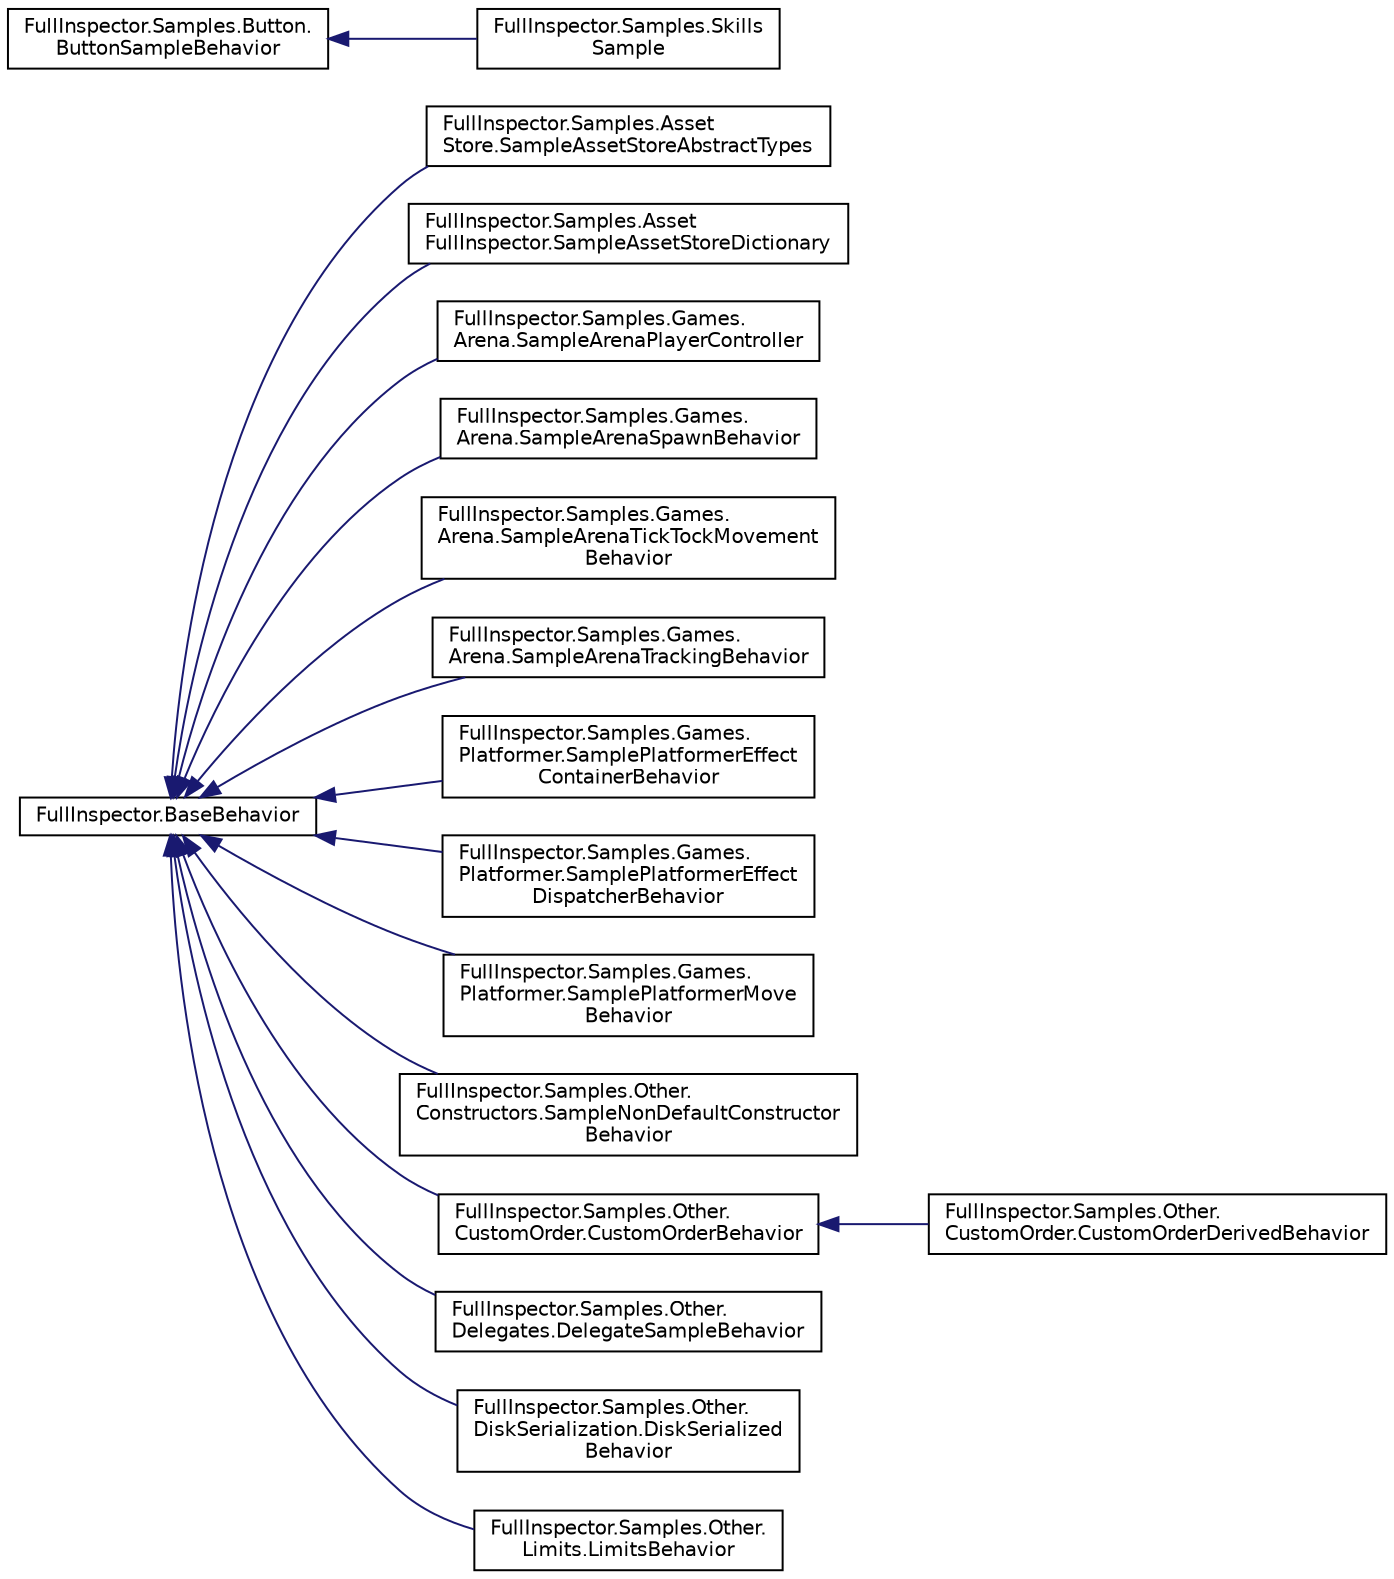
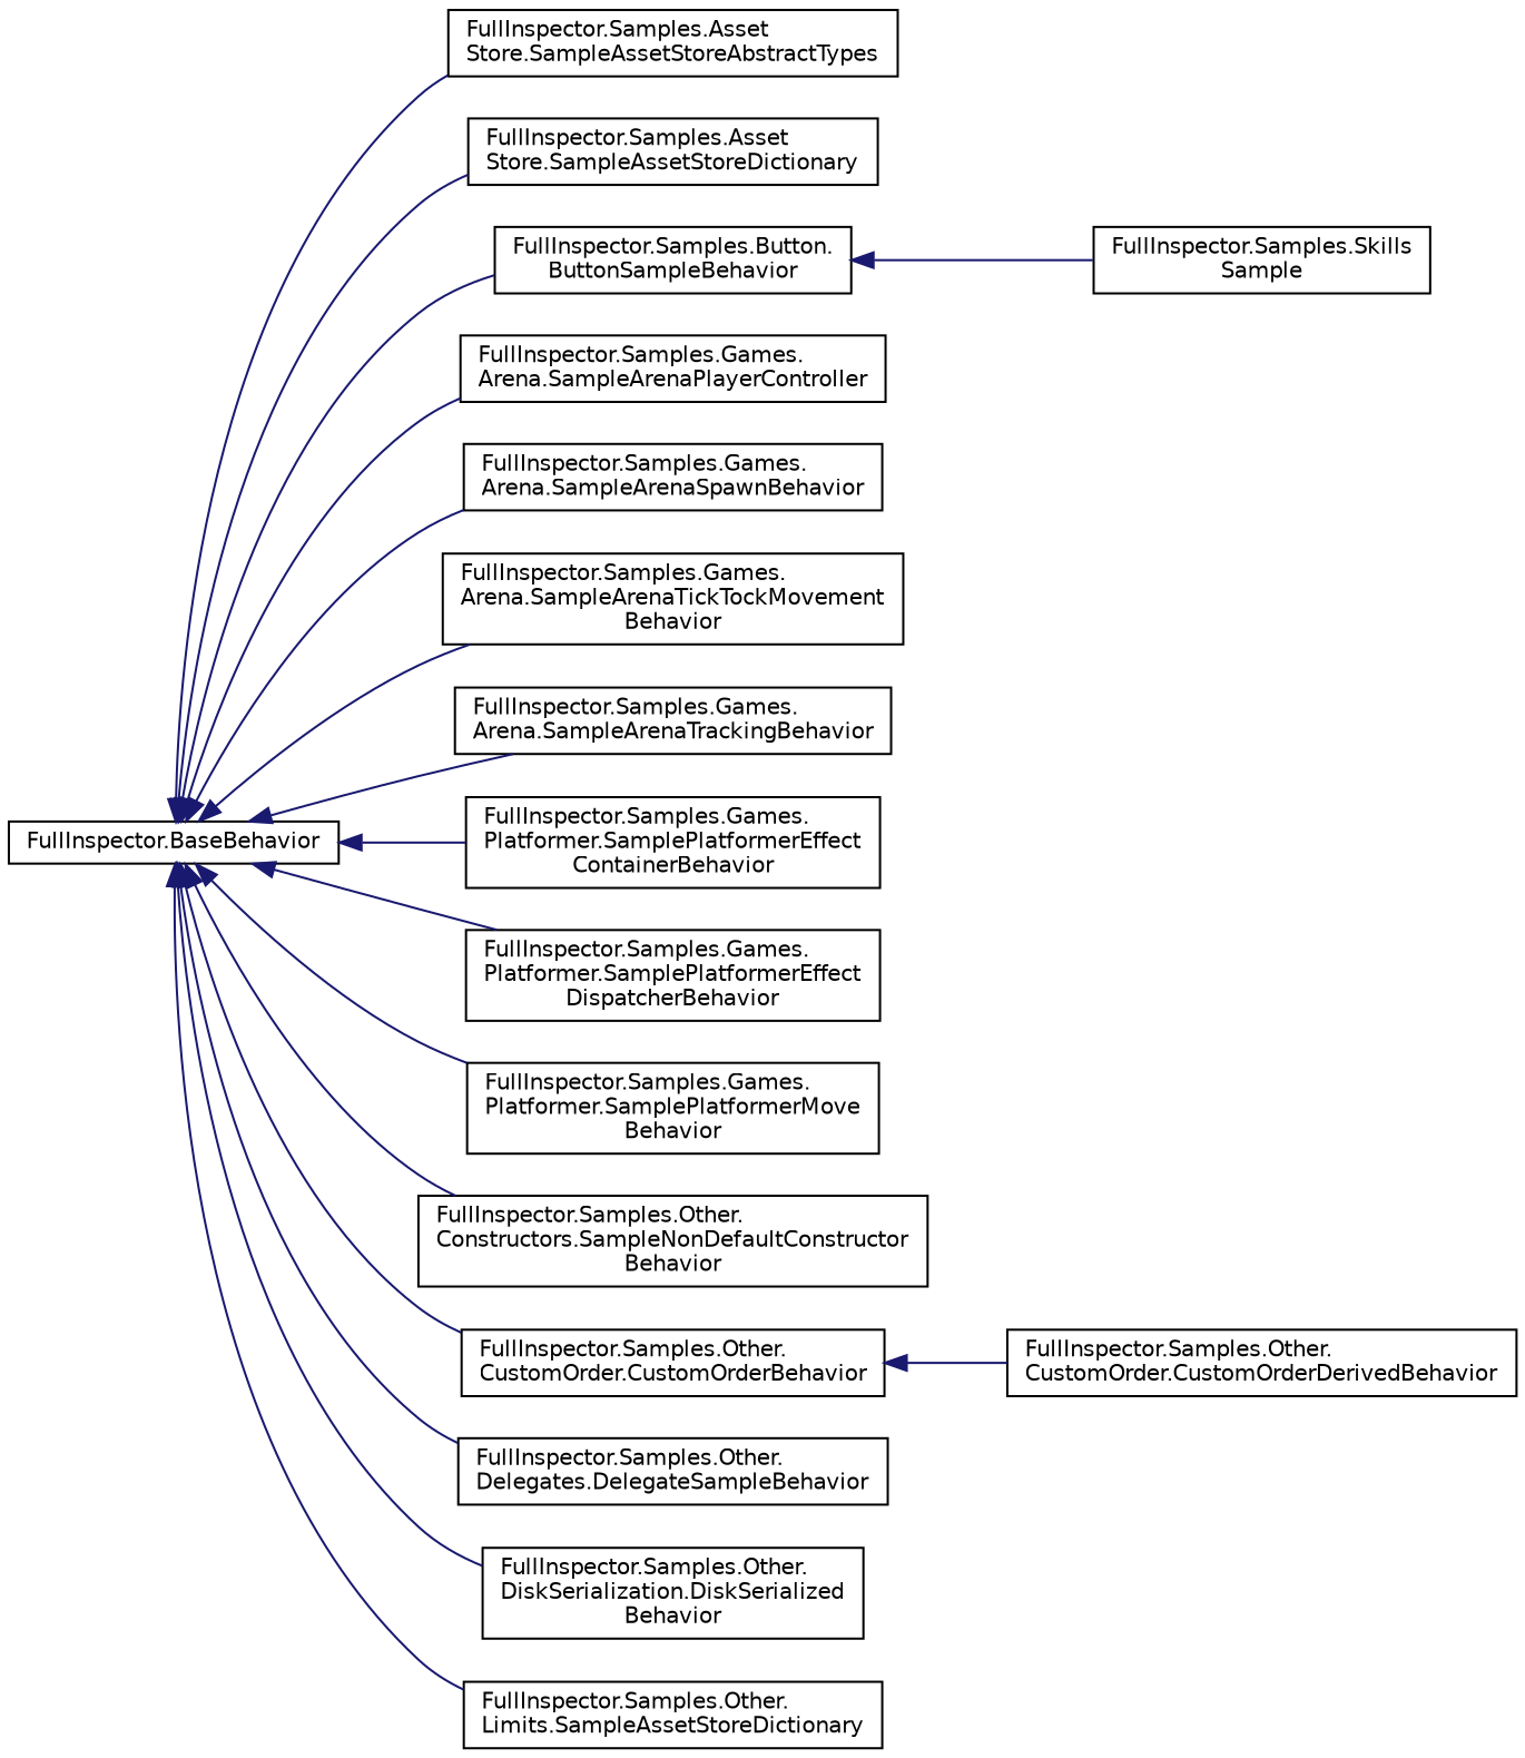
  digraph {
    rankdir=LR
    node [color=black fillcolor=white fontname=Helvetica fontsize=10 shape=record style=filled]
    edge [color=midnightblue dir=back fontname=Helvetica fontsize=10 labelfontname=Helvetica labelfontsize=10 style=solid]
    n1 [height=0.2 label="FullInspector.BaseBehavior" width=0.4]
    n2 [height=0.2 label="FullInspector.Samples.Asset\lStore.SampleAssetStoreAbstractTypes" width=0.4]
-   n3 [height=0.2 label="FullInspector.Samples.Asset\lFullInspector.SampleAssetStoreDictionary" width=0.4]
+   n3 [height=0.2 label="FullInspector.Samples.Asset\lStore.SampleAssetStoreDictionary" width=0.4]
    n4 [height=0.2 label="FullInspector.Samples.Button.\lButtonSampleBehavior" width=0.4]
    n5 [height=0.2 label="FullInspector.Samples.Games.\lArena.SampleArenaPlayerController" width=0.4]
    n6 [height=0.2 label="FullInspector.Samples.Games.\lArena.SampleArenaSpawnBehavior" width=0.4]
    n7 [height=0.2 label="FullInspector.Samples.Games.\lArena.SampleArenaTickTockMovement\lBehavior" width=0.4]
    n8 [height=0.2 label="FullInspector.Samples.Games.\lArena.SampleArenaTrackingBehavior" width=0.4]
    n9 [height=0.2 label="FullInspector.Samples.Games.\lPlatformer.SamplePlatformerEffect\lContainerBehavior" width=0.4]
    n10 [height=0.2 label="FullInspector.Samples.Games.\lPlatformer.SamplePlatformerEffect\lDispatcherBehavior" width=0.4]
    n11 [height=0.2 label="FullInspector.Samples.Games.\lPlatformer.SamplePlatformerMove\lBehavior" width=0.4]
    n12 [height=0.2 label="FullInspector.Samples.Other.\lConstructors.SampleNonDefaultConstructor\lBehavior" width=0.4]
    n13 [height=0.2 label="FullInspector.Samples.Other.\lCustomOrder.CustomOrderBehavior" width=0.4]
    n14 [height=0.2 label="FullInspector.Samples.Other.\lDelegates.DelegateSampleBehavior" width=0.4]
    n15 [height=0.2 label="FullInspector.Samples.Other.\lDiskSerialization.DiskSerialized\lBehavior" width=0.4]
-   n16 [height=0.2 label="FullInspector.Samples.Other.\lLimits.LimitsBehavior" width=0.4]
+   n16 [height=0.2 label="FullInspector.Samples.Other.\lLimits.SampleAssetStoreDictionary" width=0.4]
    n17 [height=0.2 label="FullInspector.Samples.Skills\lSample" width=0.4]
    n18 [height=0.2 label="FullInspector.Samples.Other.\lCustomOrder.CustomOrderDerivedBehavior" width=0.4]
    n1 -> n2
    n1 -> n3
+   n1 -> n4
    n1 -> n5
    n1 -> n6
    n1 -> n7
    n1 -> n8
    n1 -> n9
    n1 -> n10
    n1 -> n11
    n1 -> n12
    n1 -> n13
    n1 -> n14
    n1 -> n15
    n1 -> n16
    n4 -> n17
    n13 -> n18
  }
